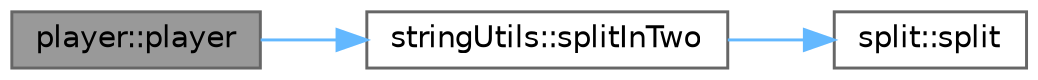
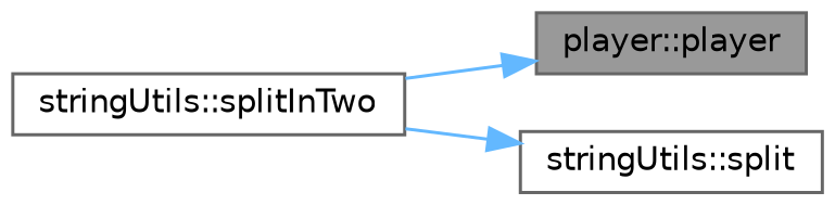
  digraph {
    rankdir=LR
    node [color=grey40 fillcolor=white fontname=Helvetica fontsize=10 shape=box style=filled]
    edge [color=steelblue1 fontname=Helvetica fontsize=10 labelfontname=Helvetica labelfontsize=10 style=solid]
    n1 [color=gray40 fillcolor=grey60 fontcolor=black height=0.2 label="player::player" width=0.4]
    n2 [height=0.2 label="stringUtils::splitInTwo" width=0.4]
-   n3 [height=0.2 label="split::split" width=0.4]
-   n1 -> n2
+   n3 [height=0.2 label="stringUtils::split" width=0.4]
+   n2 -> n1
    n2 -> n3
  }
